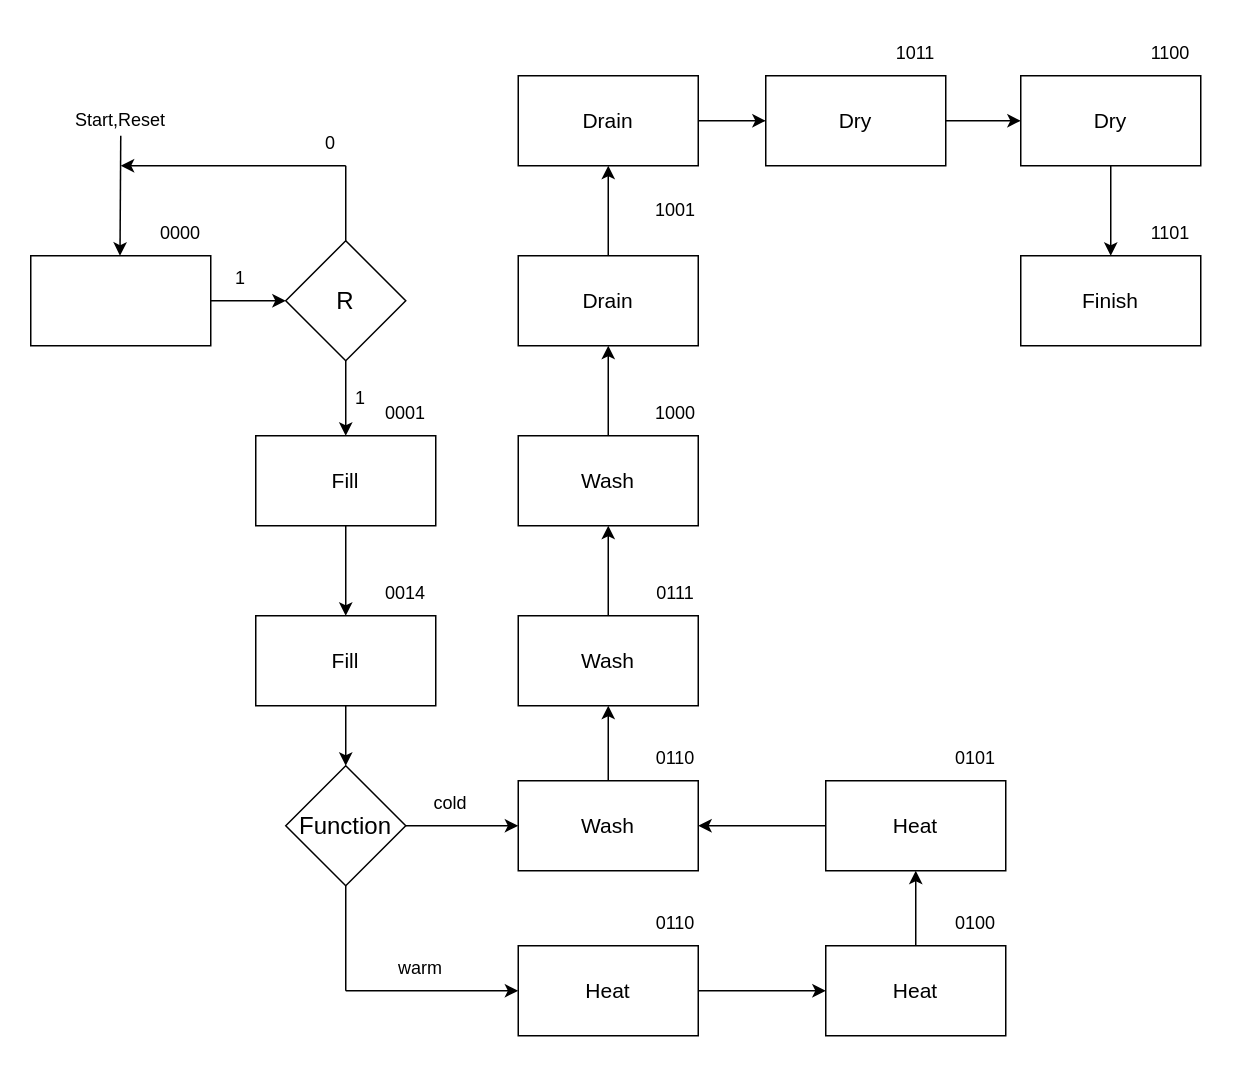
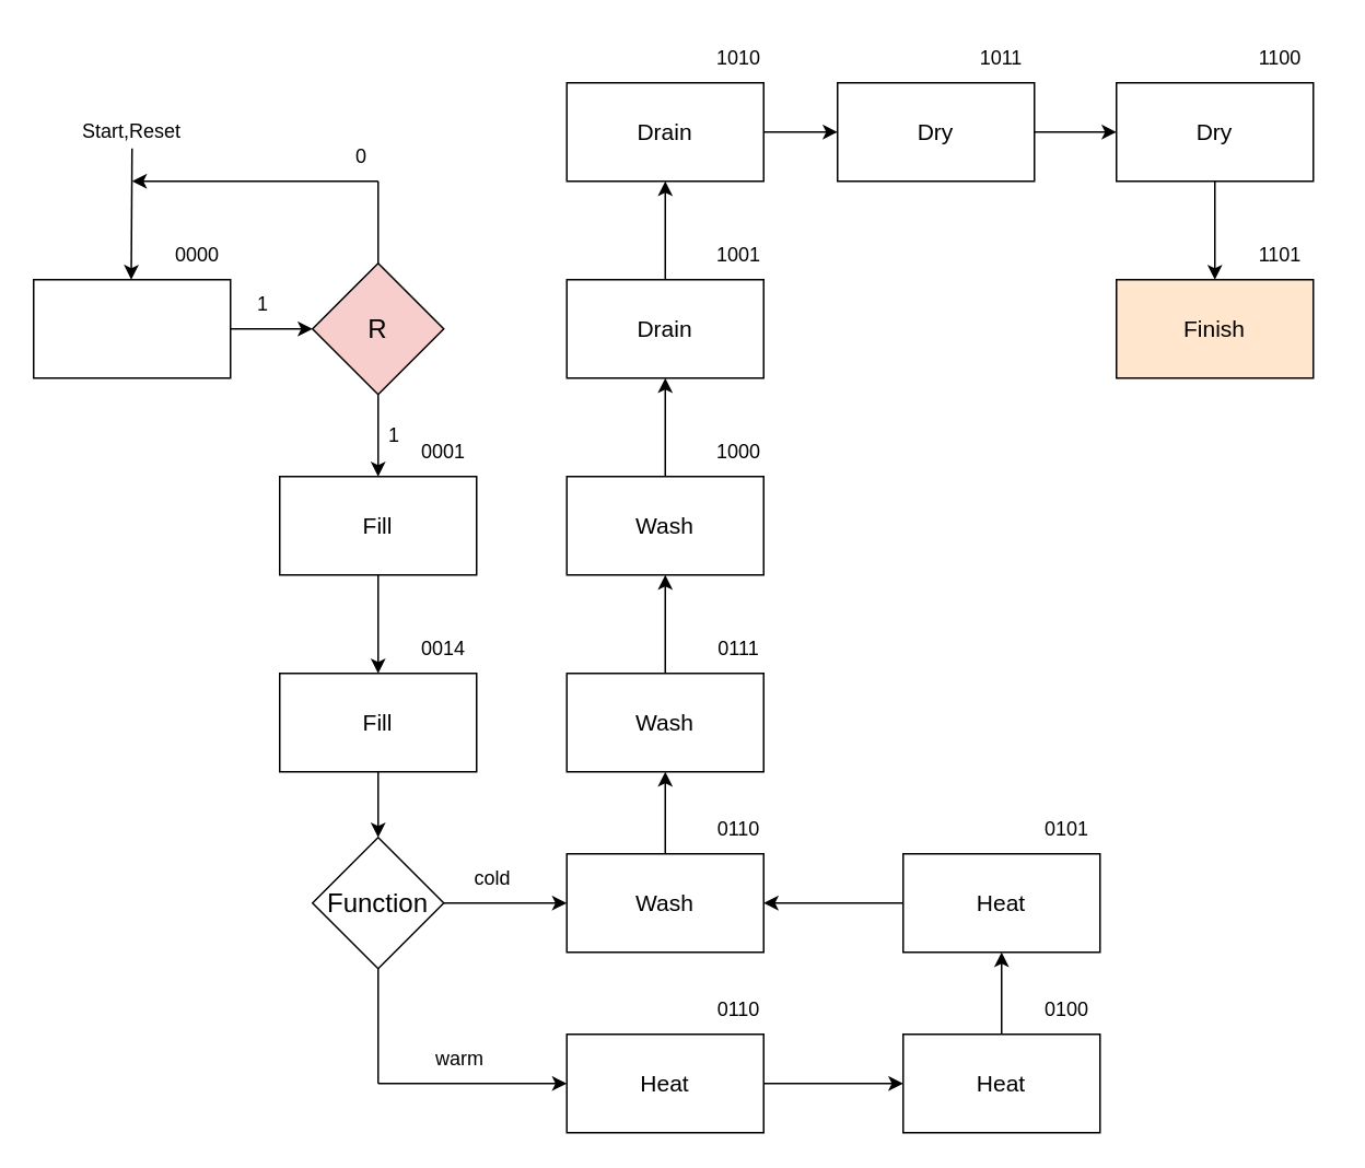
  <mxCell id="0" />
  <mxCell id="1" parent="0" />
  <mxCell id="2" style="edgeStyle=orthogonalEdgeStyle;rounded=0;orthogonalLoop=1;jettySize=auto;html=1;exitX=0.5;exitY=1;exitDx=0;exitDy=0;entryX=0.5;entryY=0;entryDx=0;entryDy=0;" edge="1" parent="1" source="3" target="9"><mxGeometry relative="1" as="geometry" /></mxCell>
  <mxCell id="3" value="&lt;font style=&quot;font-size: 14px;&quot;&gt;Fill&lt;br&gt;&lt;/font&gt;" style="rounded=0;whiteSpace=wrap;html=1;" vertex="1" parent="1"><mxGeometry x="170" y="290" width="120" height="60" as="geometry" /></mxCell>
  <mxCell id="4" style="edgeStyle=orthogonalEdgeStyle;rounded=0;orthogonalLoop=1;jettySize=auto;html=1;entryX=0;entryY=0.5;entryDx=0;entryDy=0;" edge="1" parent="1" source="5" target="7"><mxGeometry relative="1" as="geometry" /></mxCell>
  <mxCell id="5" value="" style="rounded=0;whiteSpace=wrap;html=1;" vertex="1" parent="1"><mxGeometry x="20" y="170" width="120" height="60" as="geometry" /></mxCell>
  <mxCell id="6" style="edgeStyle=orthogonalEdgeStyle;rounded=0;orthogonalLoop=1;jettySize=auto;html=1;exitX=0.5;exitY=1;exitDx=0;exitDy=0;" edge="1" parent="1" source="7"><mxGeometry relative="1" as="geometry"><mxPoint x="230" y="290" as="targetPoint" /></mxGeometry></mxCell>
- <mxCell id="7" value="&lt;font size=&quot;3&quot;&gt;R&lt;/font&gt;" style="rhombus;whiteSpace=wrap;html=1;" vertex="1" parent="1"><mxGeometry x="190" y="160" width="80" height="80" as="geometry" /></mxCell>
+ <mxCell id="7" value="&lt;font size=&quot;3&quot;&gt;R&lt;/font&gt;" style="rhombus;whiteSpace=wrap;html=1;fillColor=#f8cecc;" vertex="1" parent="1"><mxGeometry x="190" y="160" width="80" height="80" as="geometry" /></mxCell>
  <mxCell id="8" style="edgeStyle=orthogonalEdgeStyle;rounded=0;orthogonalLoop=1;jettySize=auto;html=1;exitX=0.5;exitY=1;exitDx=0;exitDy=0;entryX=0.5;entryY=0;entryDx=0;entryDy=0;" edge="1" parent="1" source="9" target="11"><mxGeometry relative="1" as="geometry" /></mxCell>
  <mxCell id="9" value="&lt;font style=&quot;font-size: 14px;&quot;&gt;Fill&lt;/font&gt;" style="rounded=0;whiteSpace=wrap;html=1;" vertex="1" parent="1"><mxGeometry x="170" y="410" width="120" height="60" as="geometry" /></mxCell>
  <mxCell id="10" style="edgeStyle=orthogonalEdgeStyle;rounded=0;orthogonalLoop=1;jettySize=auto;html=1;exitX=1;exitY=0.5;exitDx=0;exitDy=0;entryX=0;entryY=0.5;entryDx=0;entryDy=0;" edge="1" parent="1" source="11" target="13"><mxGeometry relative="1" as="geometry" /></mxCell>
  <mxCell id="11" value="&lt;font size=&quot;3&quot;&gt;Function&lt;/font&gt;" style="rhombus;whiteSpace=wrap;html=1;" vertex="1" parent="1"><mxGeometry x="190" y="510" width="80" height="80" as="geometry" /></mxCell>
  <mxCell id="12" value="" style="edgeStyle=orthogonalEdgeStyle;rounded=0;orthogonalLoop=1;jettySize=auto;html=1;" edge="1" parent="1" source="13" target="21"><mxGeometry relative="1" as="geometry" /></mxCell>
  <mxCell id="13" value="&lt;font style=&quot;font-size: 14px;&quot;&gt;Wash&lt;/font&gt;" style="rounded=0;whiteSpace=wrap;html=1;" vertex="1" parent="1"><mxGeometry x="345" y="520" width="120" height="60" as="geometry" /></mxCell>
  <mxCell id="14" value="" style="edgeStyle=orthogonalEdgeStyle;rounded=0;orthogonalLoop=1;jettySize=auto;html=1;" edge="1" parent="1" source="15" target="13"><mxGeometry relative="1" as="geometry" /></mxCell>
  <mxCell id="15" value="&lt;font style=&quot;font-size: 14px;&quot;&gt;Heat&lt;/font&gt;" style="rounded=0;whiteSpace=wrap;html=1;" vertex="1" parent="1"><mxGeometry x="550" y="520" width="120" height="60" as="geometry" /></mxCell>
  <mxCell id="16" value="" style="edgeStyle=orthogonalEdgeStyle;rounded=0;orthogonalLoop=1;jettySize=auto;html=1;" edge="1" parent="1" source="17" target="19"><mxGeometry relative="1" as="geometry" /></mxCell>
  <mxCell id="17" value="&lt;font style=&quot;font-size: 14px;&quot;&gt;Heat&lt;/font&gt;" style="rounded=0;whiteSpace=wrap;html=1;" vertex="1" parent="1"><mxGeometry x="345" y="630" width="120" height="60" as="geometry" /></mxCell>
  <mxCell id="18" value="" style="edgeStyle=orthogonalEdgeStyle;rounded=0;orthogonalLoop=1;jettySize=auto;html=1;" edge="1" parent="1" source="19" target="15"><mxGeometry relative="1" as="geometry" /></mxCell>
  <mxCell id="19" value="&lt;font style=&quot;font-size: 14px;&quot;&gt;Heat&lt;/font&gt;" style="rounded=0;whiteSpace=wrap;html=1;" vertex="1" parent="1"><mxGeometry x="550" y="630" width="120" height="60" as="geometry" /></mxCell>
  <mxCell id="20" value="" style="edgeStyle=orthogonalEdgeStyle;rounded=0;orthogonalLoop=1;jettySize=auto;html=1;" edge="1" parent="1" source="21" target="23"><mxGeometry relative="1" as="geometry" /></mxCell>
  <mxCell id="21" value="&lt;font style=&quot;font-size: 14px;&quot;&gt;Wash&lt;/font&gt;" style="rounded=0;whiteSpace=wrap;html=1;" vertex="1" parent="1"><mxGeometry x="345" y="410" width="120" height="60" as="geometry" /></mxCell>
  <mxCell id="22" value="" style="edgeStyle=orthogonalEdgeStyle;rounded=0;orthogonalLoop=1;jettySize=auto;html=1;" edge="1" parent="1" source="23" target="25"><mxGeometry relative="1" as="geometry" /></mxCell>
  <mxCell id="23" value="&lt;font style=&quot;font-size: 14px;&quot;&gt;Wash&lt;/font&gt;" style="rounded=0;whiteSpace=wrap;html=1;" vertex="1" parent="1"><mxGeometry x="345" y="290" width="120" height="60" as="geometry" /></mxCell>
  <mxCell id="24" value="" style="edgeStyle=orthogonalEdgeStyle;rounded=0;orthogonalLoop=1;jettySize=auto;html=1;" edge="1" parent="1" source="25" target="27"><mxGeometry relative="1" as="geometry" /></mxCell>
  <mxCell id="25" value="&lt;font style=&quot;font-size: 14px;&quot;&gt;Drain&lt;/font&gt;" style="rounded=0;whiteSpace=wrap;html=1;" vertex="1" parent="1"><mxGeometry x="345" y="170" width="120" height="60" as="geometry" /></mxCell>
  <mxCell id="26" value="" style="edgeStyle=orthogonalEdgeStyle;rounded=0;orthogonalLoop=1;jettySize=auto;html=1;" edge="1" parent="1" source="27" target="29"><mxGeometry relative="1" as="geometry" /></mxCell>
  <mxCell id="27" value="&lt;font style=&quot;font-size: 14px;&quot;&gt;Drain&lt;/font&gt;" style="rounded=0;whiteSpace=wrap;html=1;" vertex="1" parent="1"><mxGeometry x="345" y="50" width="120" height="60" as="geometry" /></mxCell>
  <mxCell id="28" value="" style="edgeStyle=orthogonalEdgeStyle;rounded=0;orthogonalLoop=1;jettySize=auto;html=1;" edge="1" parent="1" source="29" target="31"><mxGeometry relative="1" as="geometry" /></mxCell>
  <mxCell id="29" value="&lt;font style=&quot;font-size: 14px;&quot;&gt;Dry&lt;/font&gt;" style="rounded=0;whiteSpace=wrap;html=1;" vertex="1" parent="1"><mxGeometry x="510" y="50" width="120" height="60" as="geometry" /></mxCell>
  <mxCell id="30" value="" style="edgeStyle=orthogonalEdgeStyle;rounded=0;orthogonalLoop=1;jettySize=auto;html=1;" edge="1" parent="1" source="31" target="44"><mxGeometry relative="1" as="geometry" /></mxCell>
  <mxCell id="31" value="&lt;font style=&quot;font-size: 14px;&quot;&gt;Dry&lt;/font&gt;" style="rounded=0;whiteSpace=wrap;html=1;" vertex="1" parent="1"><mxGeometry x="680" y="50" width="120" height="60" as="geometry" /></mxCell>
  <mxCell id="32" value="0000" style="text;html=1;strokeColor=none;fillColor=none;align=center;verticalAlign=middle;whiteSpace=wrap;rounded=0;" vertex="1" parent="1"><mxGeometry x="90" y="140" width="60" height="30" as="geometry" /></mxCell>
  <mxCell id="33" value="" style="endArrow=classic;html=1;rounded=0;" edge="1" parent="1"><mxGeometry width="50" height="50" relative="1" as="geometry"><mxPoint x="80" y="90" as="sourcePoint" /><mxPoint x="79.5" y="170" as="targetPoint" /></mxGeometry></mxCell>
  <mxCell id="34" value="Start,Reset" style="text;html=1;strokeColor=none;fillColor=none;align=center;verticalAlign=middle;whiteSpace=wrap;rounded=0;" vertex="1" parent="1"><mxGeometry x="50" y="65" width="60" height="30" as="geometry" /></mxCell>
  <mxCell id="35" value="" style="endArrow=none;html=1;rounded=0;" edge="1" parent="1"><mxGeometry width="50" height="50" relative="1" as="geometry"><mxPoint x="230" y="160" as="sourcePoint" /><mxPoint x="230" y="110" as="targetPoint" /></mxGeometry></mxCell>
  <mxCell id="36" value="" style="endArrow=classic;html=1;rounded=0;" edge="1" parent="1"><mxGeometry width="50" height="50" relative="1" as="geometry"><mxPoint x="230" y="110" as="sourcePoint" /><mxPoint x="80" y="110" as="targetPoint" /></mxGeometry></mxCell>
  <mxCell id="37" value="0" style="text;html=1;strokeColor=none;fillColor=none;align=center;verticalAlign=middle;whiteSpace=wrap;rounded=0;" vertex="1" parent="1"><mxGeometry x="190" y="80" width="60" height="30" as="geometry" /></mxCell>
  <mxCell id="38" value="1" style="text;html=1;strokeColor=none;fillColor=none;align=center;verticalAlign=middle;whiteSpace=wrap;rounded=0;" vertex="1" parent="1"><mxGeometry x="130" y="170" width="60" height="30" as="geometry" /></mxCell>
  <mxCell id="39" value="" style="endArrow=none;html=1;rounded=0;" edge="1" parent="1"><mxGeometry width="50" height="50" relative="1" as="geometry"><mxPoint x="230" y="660" as="sourcePoint" /><mxPoint x="230" y="590" as="targetPoint" /></mxGeometry></mxCell>
  <mxCell id="40" value="" style="endArrow=classic;html=1;rounded=0;entryX=0;entryY=0.5;entryDx=0;entryDy=0;" edge="1" parent="1" target="17"><mxGeometry width="50" height="50" relative="1" as="geometry"><mxPoint x="230" y="660" as="sourcePoint" /><mxPoint x="380" y="760" as="targetPoint" /></mxGeometry></mxCell>
  <mxCell id="41" value="1" style="text;html=1;strokeColor=none;fillColor=none;align=center;verticalAlign=middle;whiteSpace=wrap;rounded=0;" vertex="1" parent="1"><mxGeometry x="210" y="250" width="60" height="30" as="geometry" /></mxCell>
  <mxCell id="42" value="cold" style="text;html=1;strokeColor=none;fillColor=none;align=center;verticalAlign=middle;whiteSpace=wrap;rounded=0;" vertex="1" parent="1"><mxGeometry x="270" y="520" width="60" height="30" as="geometry" /></mxCell>
  <mxCell id="43" value="warm" style="text;html=1;strokeColor=none;fillColor=none;align=center;verticalAlign=middle;whiteSpace=wrap;rounded=0;" vertex="1" parent="1"><mxGeometry x="250" y="630" width="60" height="30" as="geometry" /></mxCell>
- <mxCell id="44" value="&lt;font style=&quot;font-size: 14px;&quot;&gt;Finish&lt;/font&gt;" style="rounded=0;whiteSpace=wrap;html=1;" vertex="1" parent="1"><mxGeometry x="680" y="170" width="120" height="60" as="geometry" /></mxCell>
+ <mxCell id="44" value="&lt;font style=&quot;font-size: 14px;&quot;&gt;Finish&lt;/font&gt;" style="rounded=0;whiteSpace=wrap;html=1;fillColor=#ffe6cc;" vertex="1" parent="1"><mxGeometry x="680" y="170" width="120" height="60" as="geometry" /></mxCell>
  <mxCell id="45" value="0001" style="text;html=1;strokeColor=none;fillColor=none;align=center;verticalAlign=middle;whiteSpace=wrap;rounded=0;" vertex="1" parent="1"><mxGeometry x="240" y="260" width="60" height="30" as="geometry" /></mxCell>
  <mxCell id="46" value="0014" style="text;html=1;strokeColor=none;fillColor=none;align=center;verticalAlign=middle;whiteSpace=wrap;rounded=0;" vertex="1" parent="1"><mxGeometry x="240" y="380" width="60" height="30" as="geometry" /></mxCell>
  <mxCell id="47" value="0110" style="text;html=1;strokeColor=none;fillColor=none;align=center;verticalAlign=middle;whiteSpace=wrap;rounded=0;" vertex="1" parent="1"><mxGeometry x="420" y="490" width="60" height="30" as="geometry" /></mxCell>
  <mxCell id="48" value="0110" style="text;html=1;strokeColor=none;fillColor=none;align=center;verticalAlign=middle;whiteSpace=wrap;rounded=0;" vertex="1" parent="1"><mxGeometry x="420" y="600" width="60" height="30" as="geometry" /></mxCell>
  <mxCell id="49" value="0100" style="text;html=1;strokeColor=none;fillColor=none;align=center;verticalAlign=middle;whiteSpace=wrap;rounded=0;" vertex="1" parent="1"><mxGeometry x="620" y="600" width="60" height="30" as="geometry" /></mxCell>
  <mxCell id="50" value="0101" style="text;html=1;strokeColor=none;fillColor=none;align=center;verticalAlign=middle;whiteSpace=wrap;rounded=0;" vertex="1" parent="1"><mxGeometry x="620" y="490" width="60" height="30" as="geometry" /></mxCell>
  <mxCell id="51" value="0111" style="text;html=1;strokeColor=none;fillColor=none;align=center;verticalAlign=middle;whiteSpace=wrap;rounded=0;" vertex="1" parent="1"><mxGeometry x="420" y="380" width="60" height="30" as="geometry" /></mxCell>
  <mxCell id="52" value="1000" style="text;html=1;strokeColor=none;fillColor=none;align=center;verticalAlign=middle;whiteSpace=wrap;rounded=0;" vertex="1" parent="1"><mxGeometry x="420" y="260" width="60" height="30" as="geometry" /></mxCell>
- <mxCell id="53" value="1001" style="text;html=1;strokeColor=none;fillColor=none;align=center;verticalAlign=middle;whiteSpace=wrap;rounded=0;" vertex="1" parent="1"><mxGeometry x="420" y="125" width="60" height="30" as="geometry" /></mxCell>
+ <mxCell id="53" value="1001" style="text;html=1;strokeColor=none;fillColor=none;align=center;verticalAlign=middle;whiteSpace=wrap;rounded=0;" vertex="1" parent="1"><mxGeometry x="420" y="140" width="60" height="30" as="geometry" /></mxCell>
+ <mxCell id="54" value="1010" style="text;html=1;strokeColor=none;fillColor=none;align=center;verticalAlign=middle;whiteSpace=wrap;rounded=0;" vertex="1" parent="1"><mxGeometry x="420" y="20" width="60" height="30" as="geometry" /></mxCell>
  <mxCell id="55" value="1011" style="text;html=1;strokeColor=none;fillColor=none;align=center;verticalAlign=middle;whiteSpace=wrap;rounded=0;" vertex="1" parent="1"><mxGeometry x="580" y="20" width="60" height="30" as="geometry" /></mxCell>
  <mxCell id="56" value="1100" style="text;html=1;strokeColor=none;fillColor=none;align=center;verticalAlign=middle;whiteSpace=wrap;rounded=0;" vertex="1" parent="1"><mxGeometry x="750" y="20" width="60" height="30" as="geometry" /></mxCell>
  <mxCell id="57" value="1101" style="text;html=1;strokeColor=none;fillColor=none;align=center;verticalAlign=middle;whiteSpace=wrap;rounded=0;" vertex="1" parent="1"><mxGeometry x="750" y="140" width="60" height="30" as="geometry" /></mxCell>
